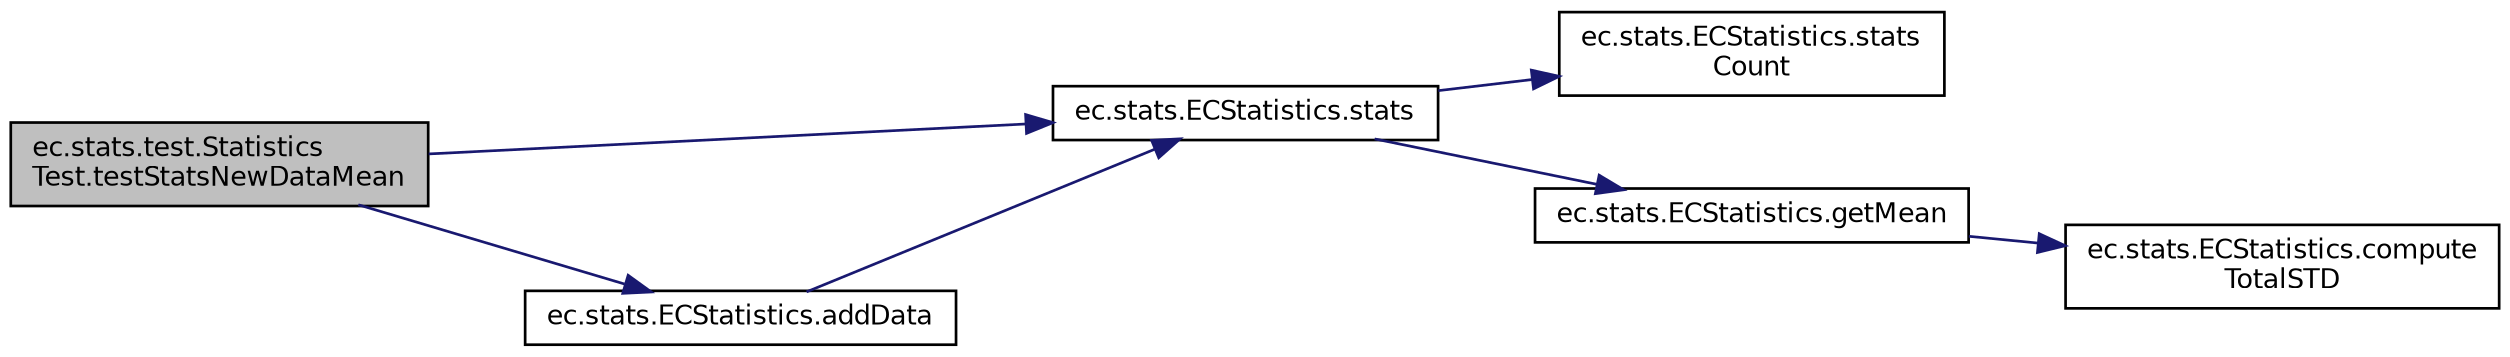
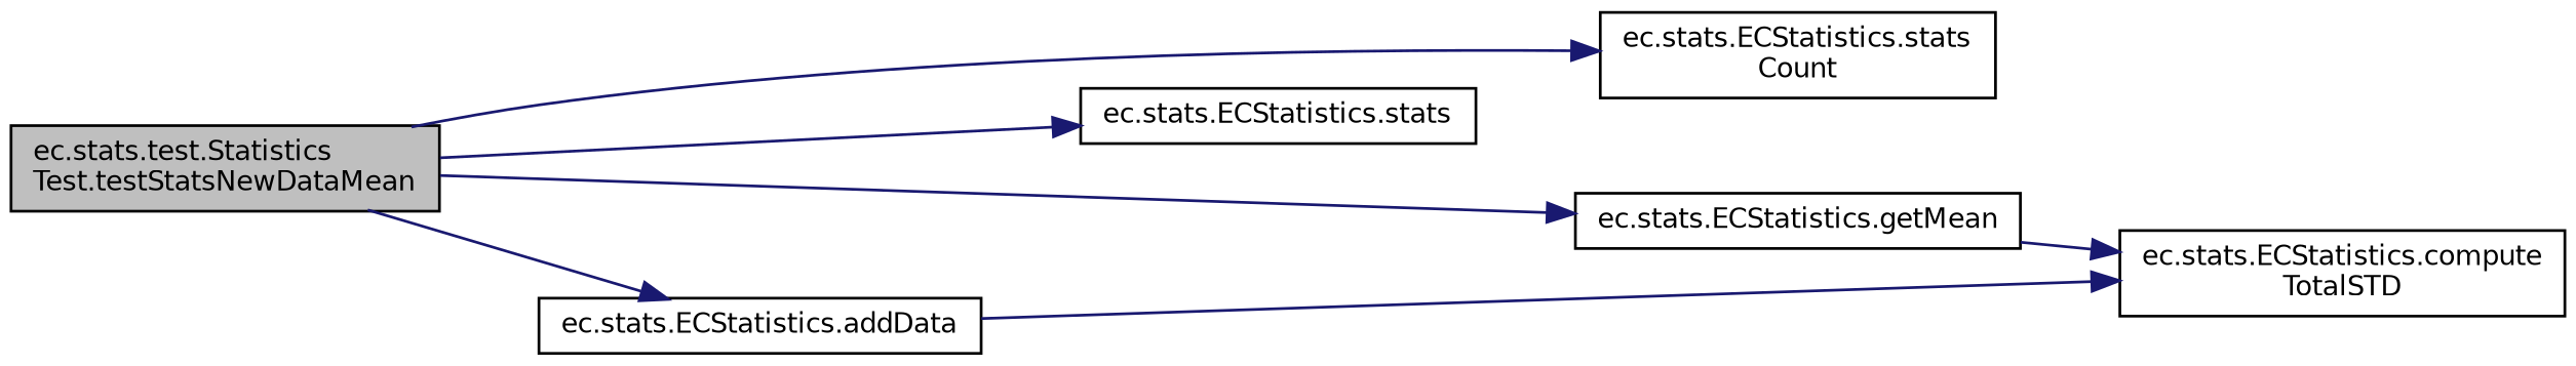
  digraph {
    rankdir=LR
    node [color=black fillcolor=white fontname=Helvetica fontsize=10 shape=record style=filled]
    edge [color=midnightblue fontname=Helvetica fontsize=10 labelfontname=Helvetica labelfontsize=10 style=solid]
    n1 [fillcolor=grey75 fontcolor=black height=0.2 label="ec.stats.test.Statistics\lTest.testStatsNewDataMean" width=0.4]
    n2 [height=0.2 label="ec.stats.ECStatistics.addData" width=0.4]
    n3 [height=0.2 label="ec.stats.ECStatistics.stats\lCount" width=0.4]
    n4 [height=0.2 label="ec.stats.ECStatistics.getMean" width=0.4]
    n5 [height=0.2 label="ec.stats.ECStatistics.stats" width=0.4]
    n6 [height=0.2 label="ec.stats.ECStatistics.compute\lTotalSTD" width=0.4]
    n1 -> n2
-   n5 -> n3
-   n5 -> n4
+   n1 -> n3
+   n1 -> n4
    n1 -> n5
-   n2 -> n5
+   n2 -> n6
    n4 -> n6
  }
